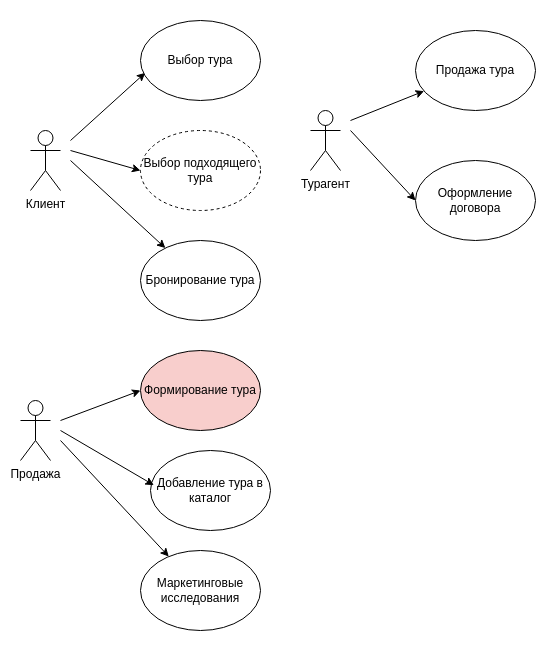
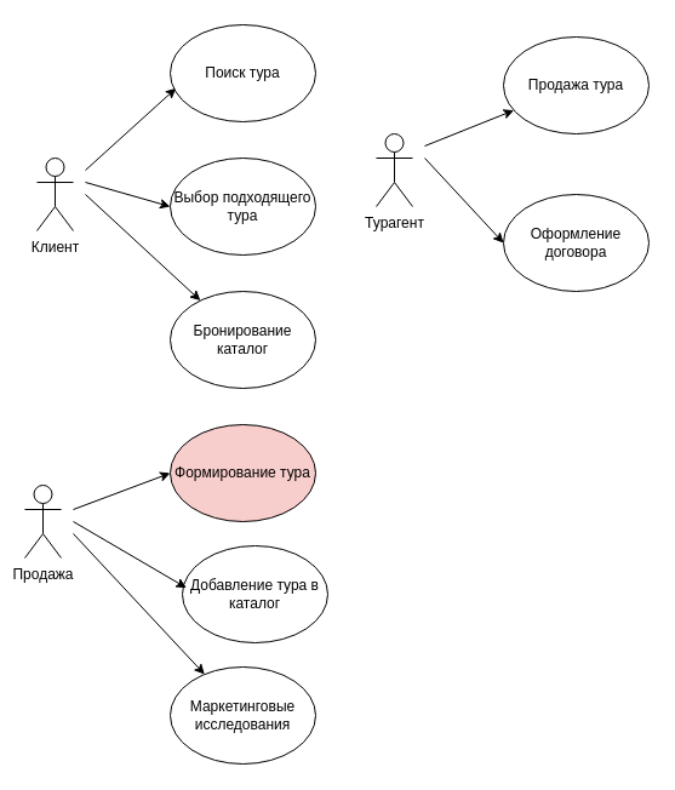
  <mxCell id="0" />
  <mxCell id="1" parent="0" />
  <mxCell id="2" value="Клиент" style="shape=umlActor;verticalLabelPosition=bottom;verticalAlign=top;html=1;outlineConnect=0;" vertex="1" parent="1"><mxGeometry x="30" y="130" width="30" height="60" as="geometry" /></mxCell>
  <mxCell id="3" value="" style="endArrow=classic;html=1;rounded=0;" edge="1" parent="1"><mxGeometry width="50" height="50" relative="1" as="geometry"><mxPoint x="70" y="140" as="sourcePoint" /><mxPoint x="144.71" y="72.349" as="targetPoint" /></mxGeometry></mxCell>
- <mxCell id="4" value="Выбор тура" style="ellipse;whiteSpace=wrap;html=1;" vertex="1" parent="1"><mxGeometry x="140" y="20" width="120" height="80" as="geometry" /></mxCell>
- <mxCell id="5" value="Выбор подходящего тура" style="ellipse;whiteSpace=wrap;html=1;dashed=1;" vertex="1" parent="1"><mxGeometry x="140" y="130" width="120" height="80" as="geometry" /></mxCell>
+ <mxCell id="4" value="Поиск тура" style="ellipse;whiteSpace=wrap;html=1;" vertex="1" parent="1"><mxGeometry x="140" y="20" width="120" height="80" as="geometry" /></mxCell>
+ <mxCell id="5" value="Выбор подходящего тура" style="ellipse;whiteSpace=wrap;html=1;" vertex="1" parent="1"><mxGeometry x="140" y="130" width="120" height="80" as="geometry" /></mxCell>
  <mxCell id="6" value="" style="endArrow=classic;html=1;rounded=0;entryX=0;entryY=0.5;entryDx=0;entryDy=0;" edge="1" parent="1" target="5"><mxGeometry width="50" height="50" relative="1" as="geometry"><mxPoint x="70" y="150" as="sourcePoint" /><mxPoint x="170" y="170" as="targetPoint" /></mxGeometry></mxCell>
  <mxCell id="7" value="" style="endArrow=classic;html=1;rounded=0;" edge="1" parent="1" target="8"><mxGeometry width="50" height="50" relative="1" as="geometry"><mxPoint x="70" y="160" as="sourcePoint" /><mxPoint x="160" y="260" as="targetPoint" /></mxGeometry></mxCell>
- <mxCell id="8" value="Бронирование тура" style="ellipse;whiteSpace=wrap;html=1;" vertex="1" parent="1"><mxGeometry x="140" y="240" width="120" height="80" as="geometry" /></mxCell>
+ <mxCell id="8" value="Бронирование каталог" style="ellipse;whiteSpace=wrap;html=1;" vertex="1" parent="1"><mxGeometry x="140" y="240" width="120" height="80" as="geometry" /></mxCell>
  <mxCell id="9" value="Турагент" style="shape=umlActor;verticalLabelPosition=bottom;verticalAlign=top;html=1;outlineConnect=0;" vertex="1" parent="1"><mxGeometry x="310" y="110" width="30" height="60" as="geometry" /></mxCell>
  <mxCell id="10" value="Продажа тура" style="ellipse;whiteSpace=wrap;html=1;" vertex="1" parent="1"><mxGeometry x="415" y="30" width="120" height="80" as="geometry" /></mxCell>
  <mxCell id="11" value="" style="endArrow=classic;html=1;rounded=0;" edge="1" parent="1" target="10"><mxGeometry width="50" height="50" relative="1" as="geometry"><mxPoint x="350" y="120" as="sourcePoint" /><mxPoint x="320" y="60" as="targetPoint" /></mxGeometry></mxCell>
  <mxCell id="12" value="Оформление договора" style="ellipse;whiteSpace=wrap;html=1;" vertex="1" parent="1"><mxGeometry x="415" y="160" width="120" height="80" as="geometry" /></mxCell>
  <mxCell id="13" value="" style="endArrow=classic;html=1;rounded=0;entryX=0;entryY=0.5;entryDx=0;entryDy=0;" edge="1" parent="1" target="12"><mxGeometry width="50" height="50" relative="1" as="geometry"><mxPoint x="350" y="130" as="sourcePoint" /><mxPoint x="320" y="60" as="targetPoint" /></mxGeometry></mxCell>
  <mxCell id="14" value="Продажа" style="shape=umlActor;verticalLabelPosition=bottom;verticalAlign=top;html=1;outlineConnect=0;" vertex="1" parent="1"><mxGeometry x="20" y="400" width="30" height="60" as="geometry" /></mxCell>
  <mxCell id="15" value="Формирование тура" style="ellipse;whiteSpace=wrap;html=1;fillColor=#f8cecc;" vertex="1" parent="1"><mxGeometry x="140" y="350" width="120" height="80" as="geometry" /></mxCell>
  <mxCell id="16" value="" style="endArrow=classic;html=1;rounded=0;entryX=0;entryY=0.5;entryDx=0;entryDy=0;" edge="1" parent="1" target="15"><mxGeometry width="50" height="50" relative="1" as="geometry"><mxPoint x="60" y="420" as="sourcePoint" /><mxPoint x="180" y="370" as="targetPoint" /></mxGeometry></mxCell>
  <mxCell id="17" value="Добавление тура в каталог" style="ellipse;whiteSpace=wrap;html=1;" vertex="1" parent="1"><mxGeometry x="150" y="450" width="120" height="80" as="geometry" /></mxCell>
  <mxCell id="18" value="" style="endArrow=classic;html=1;rounded=0;entryX=0.028;entryY=0.433;entryDx=0;entryDy=0;entryPerimeter=0;" edge="1" parent="1" target="17"><mxGeometry width="50" height="50" relative="1" as="geometry"><mxPoint x="60" y="430" as="sourcePoint" /><mxPoint x="130" y="430" as="targetPoint" /></mxGeometry></mxCell>
  <mxCell id="19" value="" style="endArrow=classic;html=1;rounded=0;" edge="1" parent="1" target="20"><mxGeometry width="50" height="50" relative="1" as="geometry"><mxPoint x="60" y="440" as="sourcePoint" /><mxPoint x="150" y="580" as="targetPoint" /></mxGeometry></mxCell>
  <mxCell id="20" value="Маркетинговые исследования" style="ellipse;whiteSpace=wrap;html=1;" vertex="1" parent="1"><mxGeometry x="140" y="550" width="120" height="80" as="geometry" /></mxCell>
